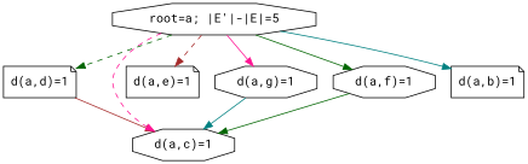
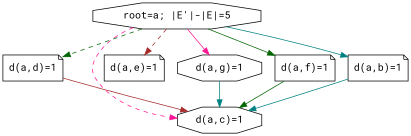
  digraph {
    fontname="Roboto Mono"
    node [fontname="Roboto Mono" shape=octagon]
    edge [color=teal fontname="Roboto Mono"]
    n1 [label="d(a,d)=1" shape=note]
    n2 [label="d(a,c)=1"]
    n3 [label="d(a,e)=1" shape=note]
    n4 [label="d(a,g)=1"]
-   n5 [label="d(a,f)=1"]
+   n5 [label="d(a,f)=1" shape=note]
    n6 [label="d(a,b)=1" shape=note]
    n7 [label="root=a; |E'|-|E|=5"]
    n1 -> n2 [color=brown]
    n4 -> n2
    n5 -> n2 [color=darkgreen]
+   n6 -> n2
    n7 -> n1 [color=darkgreen style=dashed]
    n7 -> n2 [color=deeppink style=dashed]
    n7 -> n3 [color=brown style=dashed]
    n7 -> n4 [color=deeppink style=solid]
    n7 -> n5 [color=darkgreen style=solid]
    n7 -> n6 [style=solid]
  }
